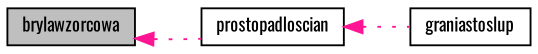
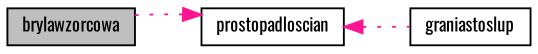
  digraph {
    fontname=Oswald
    rankdir=LR
    node [color=black fillcolor=white fontname=Oswald fontsize=10 shape=record style=filled]
    edge [color=deeppink dir=back fontname=Oswald fontsize=10 labelfontname=Helvetica labelfontsize=10 style=dotted]
    n1 [fillcolor=grey75 fontcolor=black height=0.2 label=brylawzorcowa width=0.4]
    n2 [height=0.2 label=prostopadloscian width=0.4]
    n3 [height=0.2 label=graniastoslup width=0.4]
-   n1 -> n2
+   n2 -> n1
    n2 -> n3
  }
